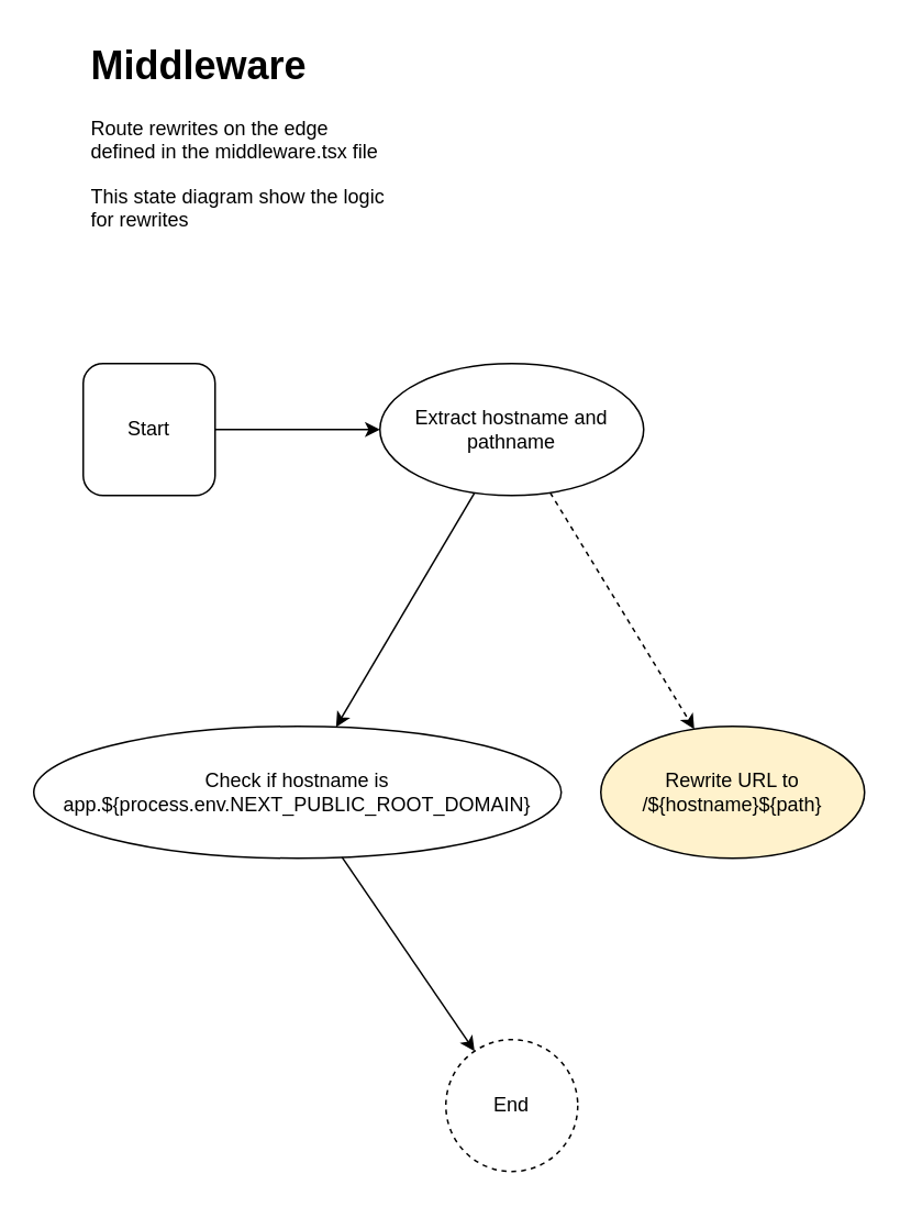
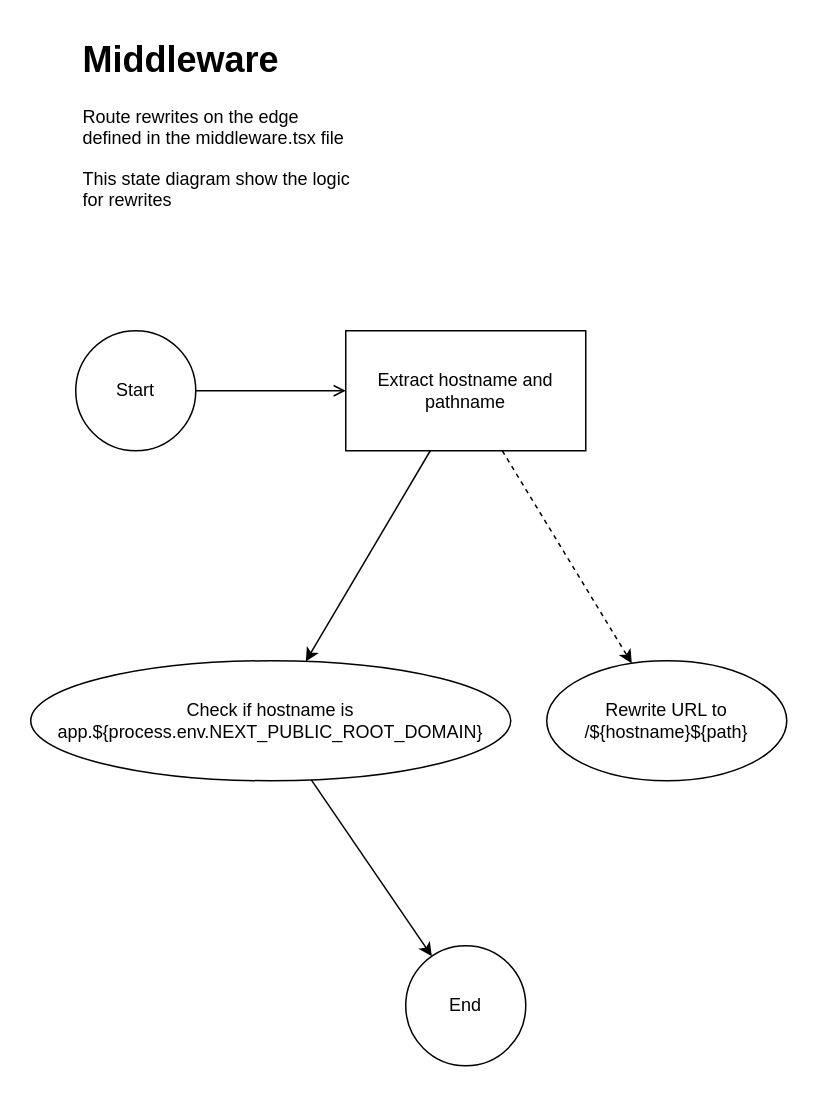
  <mxCell id="0" />
  <mxCell id="1" parent="0" />
- <mxCell id="2" value="Start" style="whiteSpace=wrap;html=1;rounded=1;" vertex="1" parent="1"><mxGeometry x="50" y="220" width="80" height="80" as="geometry" /></mxCell>
- <mxCell id="3" value="Extract hostname and pathname" style="ellipse;whiteSpace=wrap;html=1;" vertex="1" parent="1"><mxGeometry x="230" y="220" width="160" height="80" as="geometry" /></mxCell>
+ <mxCell id="2" value="Start" style="ellipse;whiteSpace=wrap;html=1;" vertex="1" parent="1"><mxGeometry x="50" y="220" width="80" height="80" as="geometry" /></mxCell>
+ <mxCell id="3" value="Extract hostname and pathname" style="whiteSpace=wrap;html=1;rounded=0;" vertex="1" parent="1"><mxGeometry x="230" y="220" width="160" height="80" as="geometry" /></mxCell>
  <mxCell id="4" value="Check if hostname is app.${process.env.NEXT_PUBLIC_ROOT_DOMAIN}" style="ellipse;whiteSpace=wrap;html=1;" vertex="1" parent="1"><mxGeometry x="20" y="440" width="320" height="80" as="geometry" /></mxCell>
- <mxCell id="5" value="Rewrite URL to /${hostname}${path}" style="ellipse;whiteSpace=wrap;html=1;fillColor=#fff2cc;" vertex="1" parent="1"><mxGeometry x="364" y="440" width="160" height="80" as="geometry" /></mxCell>
- <mxCell id="6" value="End" style="ellipse;whiteSpace=wrap;html=1;dashed=1;" vertex="1" parent="1"><mxGeometry x="270" y="630" width="80" height="80" as="geometry" /></mxCell>
- <mxCell id="7" value="" edge="1" parent="1" source="2" target="3"><mxGeometry relative="1" as="geometry" /></mxCell>
+ <mxCell id="5" value="Rewrite URL to /${hostname}${path}" style="ellipse;whiteSpace=wrap;html=1;" vertex="1" parent="1"><mxGeometry x="364" y="440" width="160" height="80" as="geometry" /></mxCell>
+ <mxCell id="6" value="End" style="ellipse;whiteSpace=wrap;html=1;" vertex="1" parent="1"><mxGeometry x="270" y="630" width="80" height="80" as="geometry" /></mxCell>
+ <mxCell id="7" value="" edge="1" parent="1" source="2" target="3" style="endArrow=open;"><mxGeometry relative="1" as="geometry" /></mxCell>
  <mxCell id="8" value="" edge="1" parent="1" source="3" target="4"><mxGeometry relative="1" as="geometry" /></mxCell>
  <mxCell id="9" value="" edge="1" parent="1" source="3" target="5" style="dashed=1;"><mxGeometry relative="1" as="geometry" /></mxCell>
  <mxCell id="10" value="" edge="1" parent="1" source="4" target="6"><mxGeometry relative="1" as="geometry" /></mxCell>
  <mxCell id="11" value="" edge="1" parent="1" source="5" target="2" style=";"><mxGeometry relative="1" as="geometry" /></mxCell>
  <mxCell id="12" value="&lt;h1&gt;Middleware&lt;/h1&gt;&lt;p&gt;Route rewrites on the edge defined in the middleware.tsx file&lt;/p&gt;&lt;p&gt;This state diagram show the logic for rewrites&lt;/p&gt;" style="text;html=1;strokeColor=none;fillColor=none;spacing=5;spacingTop=-20;whiteSpace=wrap;overflow=hidden;rounded=0;" vertex="1" parent="1"><mxGeometry x="50" y="20" width="190" height="120" as="geometry" /></mxCell>
